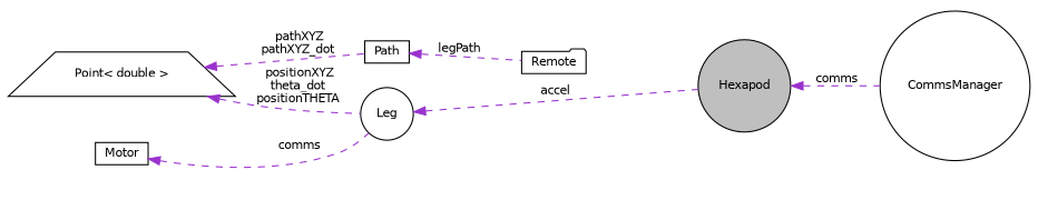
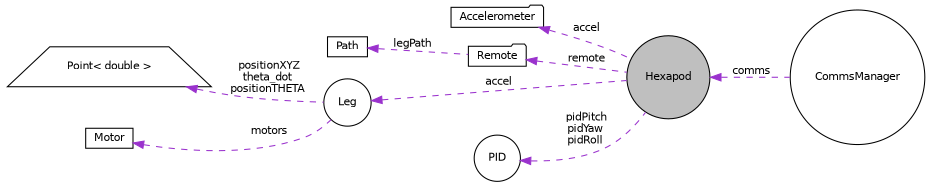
  digraph {
    rankdir=LR
    node [color=black fillcolor=white fontname=Helvetica fontsize=10 shape=circle style=filled]
    edge [color=darkorchid3 dir=back fontname=Helvetica fontsize=10 labelfontname=Helvetica labelfontsize=10 style=dashed]
    n1 [fillcolor=grey75 fontcolor=black height=0.2 label=Hexapod width=0.4]
    n2 [height=0.2 label=CommsManager width=0.4]
+   n3 [height=0.2 label=Accelerometer shape=folder width=0.4]
    n4 [height=0.2 label=Remote shape=folder width=0.4]
+   n5 [height=0.2 label=PID width=0.4]
    n6 [height=0.2 label=Leg width=0.4]
    n7 [height=0.2 label=Motor shape=box width=0.4]
    n8 [height=0.2 label=Path shape=box width=0.4]
    n9 [height=0.2 label="Point\< double \>" shape=trapezium width=0.4]
    n1 -> n2 [label=" comms"]
+   n3 -> n1 [label=" accel"]
+   n4 -> n1 [label=" remote"]
+   n5 -> n1 [label=" pidPitch\npidYaw\npidRoll"]
    n6 -> n1 [label=" accel"]
-   n7 -> n6 [label=" comms"]
+   n7 -> n6 [label=" motors"]
    n8 -> n4 [label=" legPath"]
    n9 -> n6 [label=" positionXYZ\ntheta_dot\npositionTHETA"]
-   n9 -> n8 [label=" pathXYZ\npathXYZ_dot"]
  }
